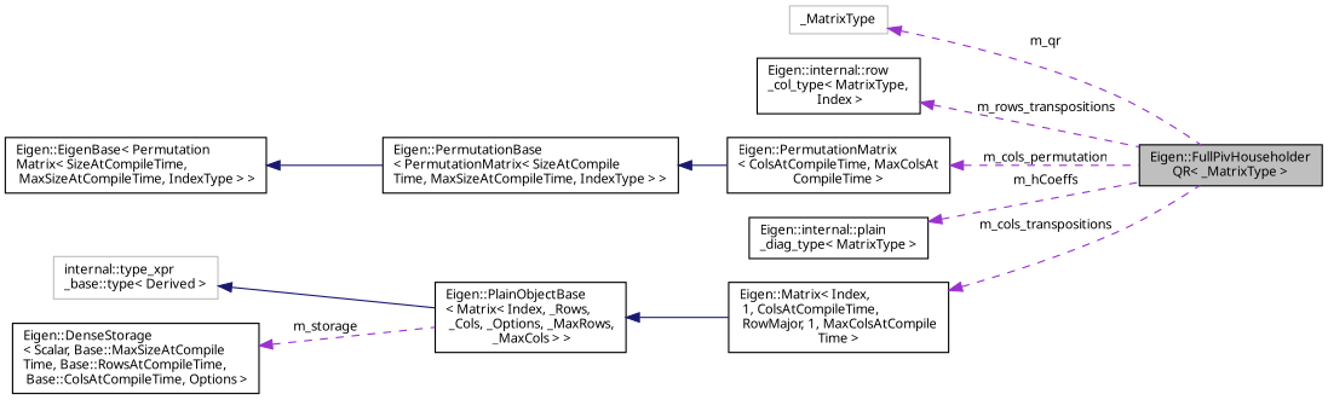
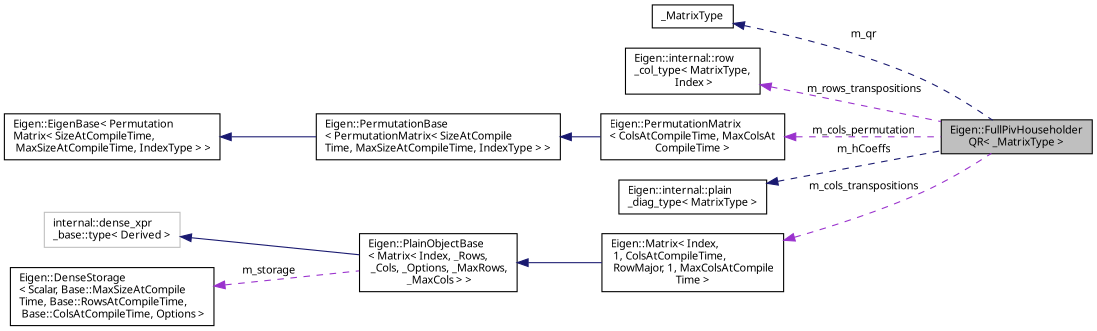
  digraph {
    fontname="Noto Sans"
    rankdir=LR
    node [color=black fillcolor=white fontname="Noto Sans" fontsize=10 shape=record style=filled]
    edge [color=darkorchid3 dir=back fontname="Noto Sans" fontsize=10 labelfontname=Helvetica labelfontsize=10 style=dashed]
    n1 [fillcolor=grey75 fontcolor=black height=0.2 label="Eigen::FullPivHouseholder\lQR\< _MatrixType \>" width=0.4]
-   n2 [color=grey75 height=0.2 label=_MatrixType width=0.4]
+   n2 [height=0.2 label=_MatrixType width=0.4]
    n3 [height=0.2 label="Eigen::internal::row\l_col_type\< MatrixType,\l Index \>" width=0.4]
    n4 [height=0.2 label="Eigen::PermutationMatrix\l\< ColsAtCompileTime, MaxColsAt\lCompileTime \>" width=0.4]
    n5 [height=0.2 label="Eigen::PermutationBase\l\< PermutationMatrix\< SizeAtCompile\lTime, MaxSizeAtCompileTime, IndexType \> \>" width=0.4]
    n6 [height=0.2 label="Eigen::EigenBase\< Permutation\lMatrix\< SizeAtCompileTime,\l MaxSizeAtCompileTime, IndexType \> \>" width=0.4]
    n7 [height=0.2 label="Eigen::internal::plain\l_diag_type\< MatrixType \>" width=0.4]
    n8 [height=0.2 label="Eigen::Matrix\< Index,\l 1, ColsAtCompileTime,\l RowMajor, 1, MaxColsAtCompile\lTime \>" width=0.4]
    n9 [height=0.2 label="Eigen::PlainObjectBase\l\< Matrix\< Index, _Rows,\l _Cols, _Options, _MaxRows,\l _MaxCols \> \>" width=0.4]
-   n10 [color=grey75 height=0.2 label="internal::type_xpr\l_base::type\< Derived \>" width=0.4]
+   n10 [color=grey75 height=0.2 label="internal::dense_xpr\l_base::type\< Derived \>" width=0.4]
    n11 [height=0.2 label="Eigen::DenseStorage\l\< Scalar, Base::MaxSizeAtCompile\lTime, Base::RowsAtCompileTime,\l Base::ColsAtCompileTime, Options \>" width=0.4]
-   n2 -> n1 [label=" m_qr"]
+   n2 -> n1 [color=midnightblue label=" m_qr"]
    n3 -> n1 [label=" m_rows_transpositions"]
    n4 -> n1 [label=" m_cols_permutation"]
    n5 -> n4 [color=midnightblue style=solid]
    n6 -> n5 [color=midnightblue style=solid]
-   n7 -> n1 [label=" m_hCoeffs"]
+   n7 -> n1 [color=midnightblue label=" m_hCoeffs"]
    n8 -> n1 [label=" m_cols_transpositions"]
    n9 -> n8 [color=midnightblue style=solid]
    n10 -> n9 [color=midnightblue style=solid]
    n11 -> n9 [label=" m_storage"]
  }
